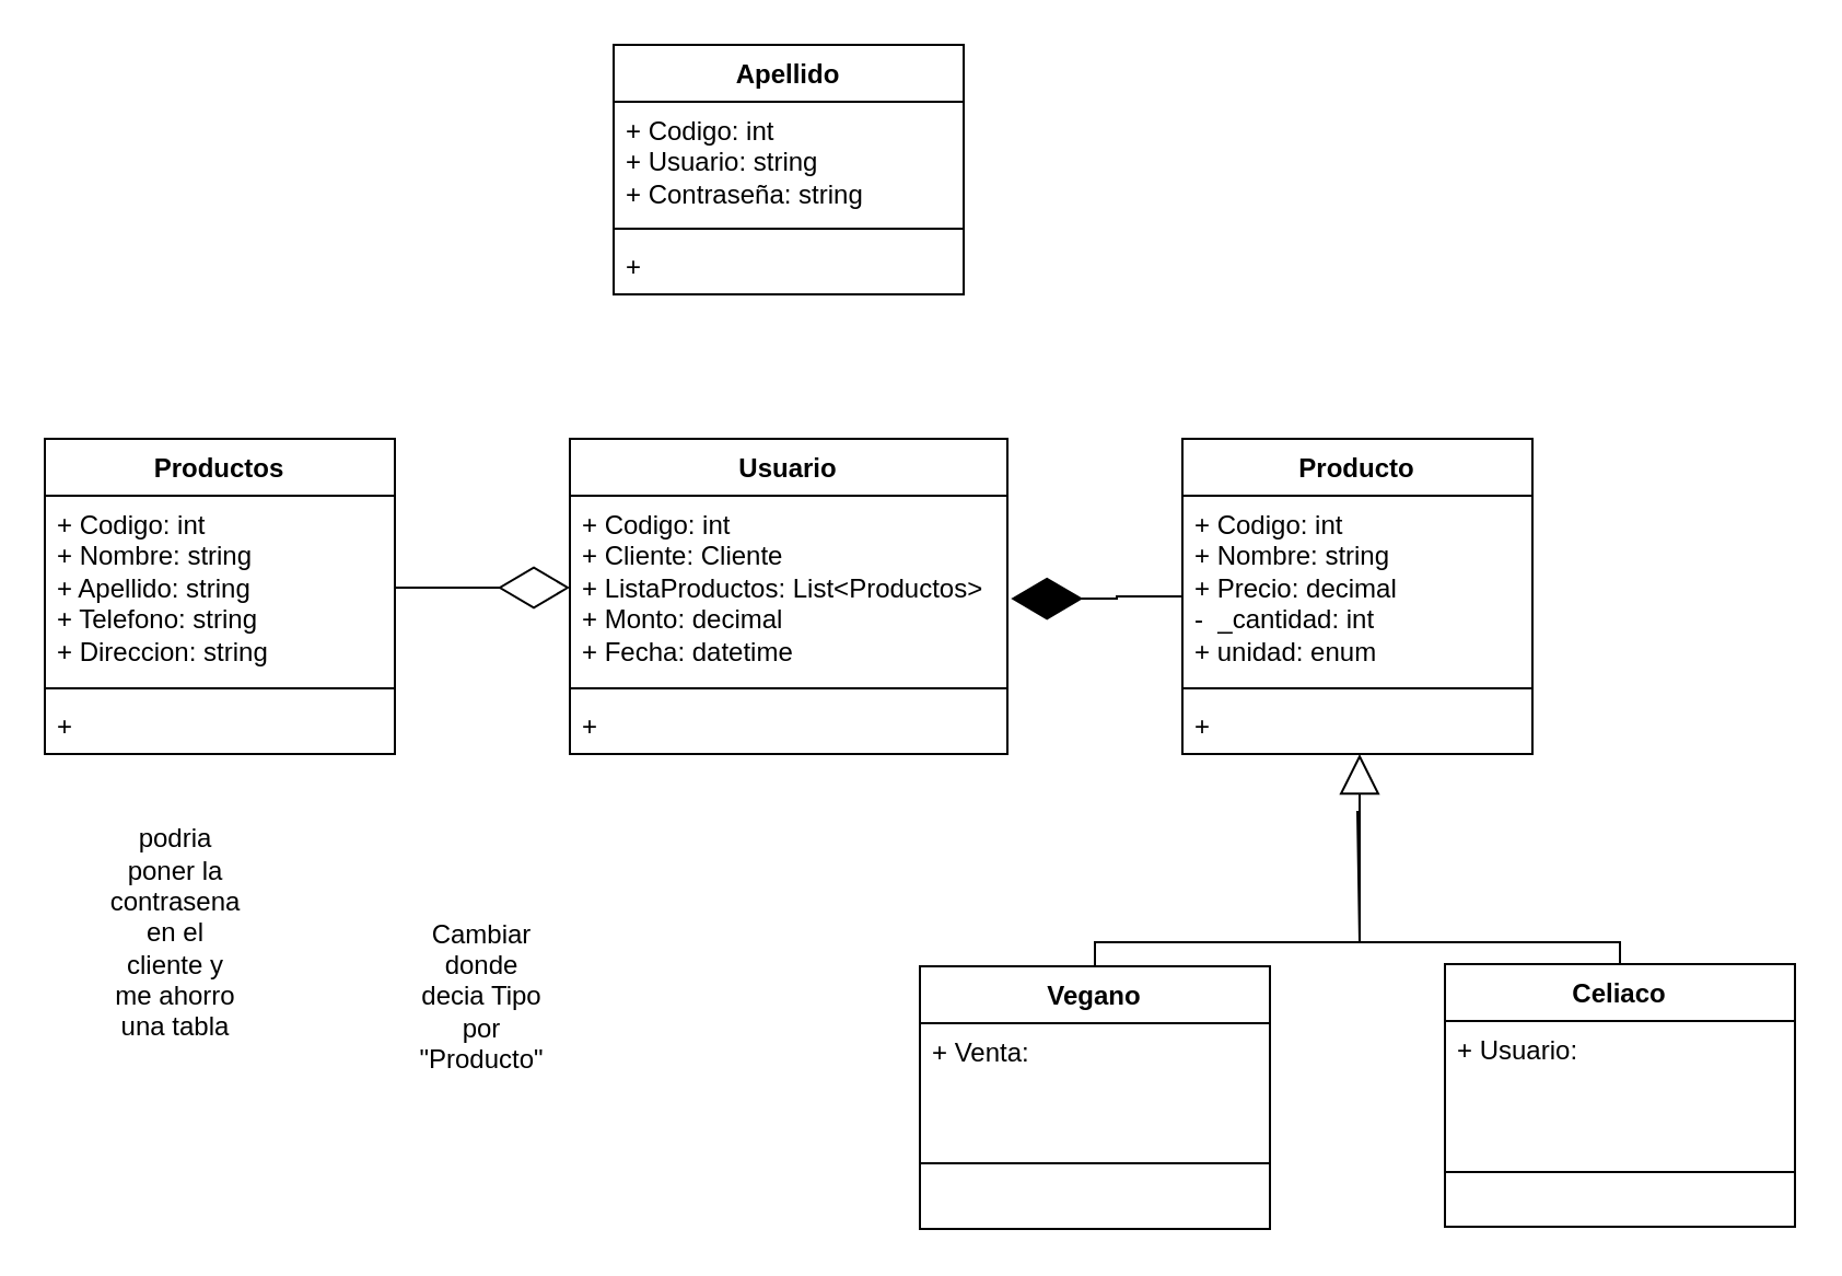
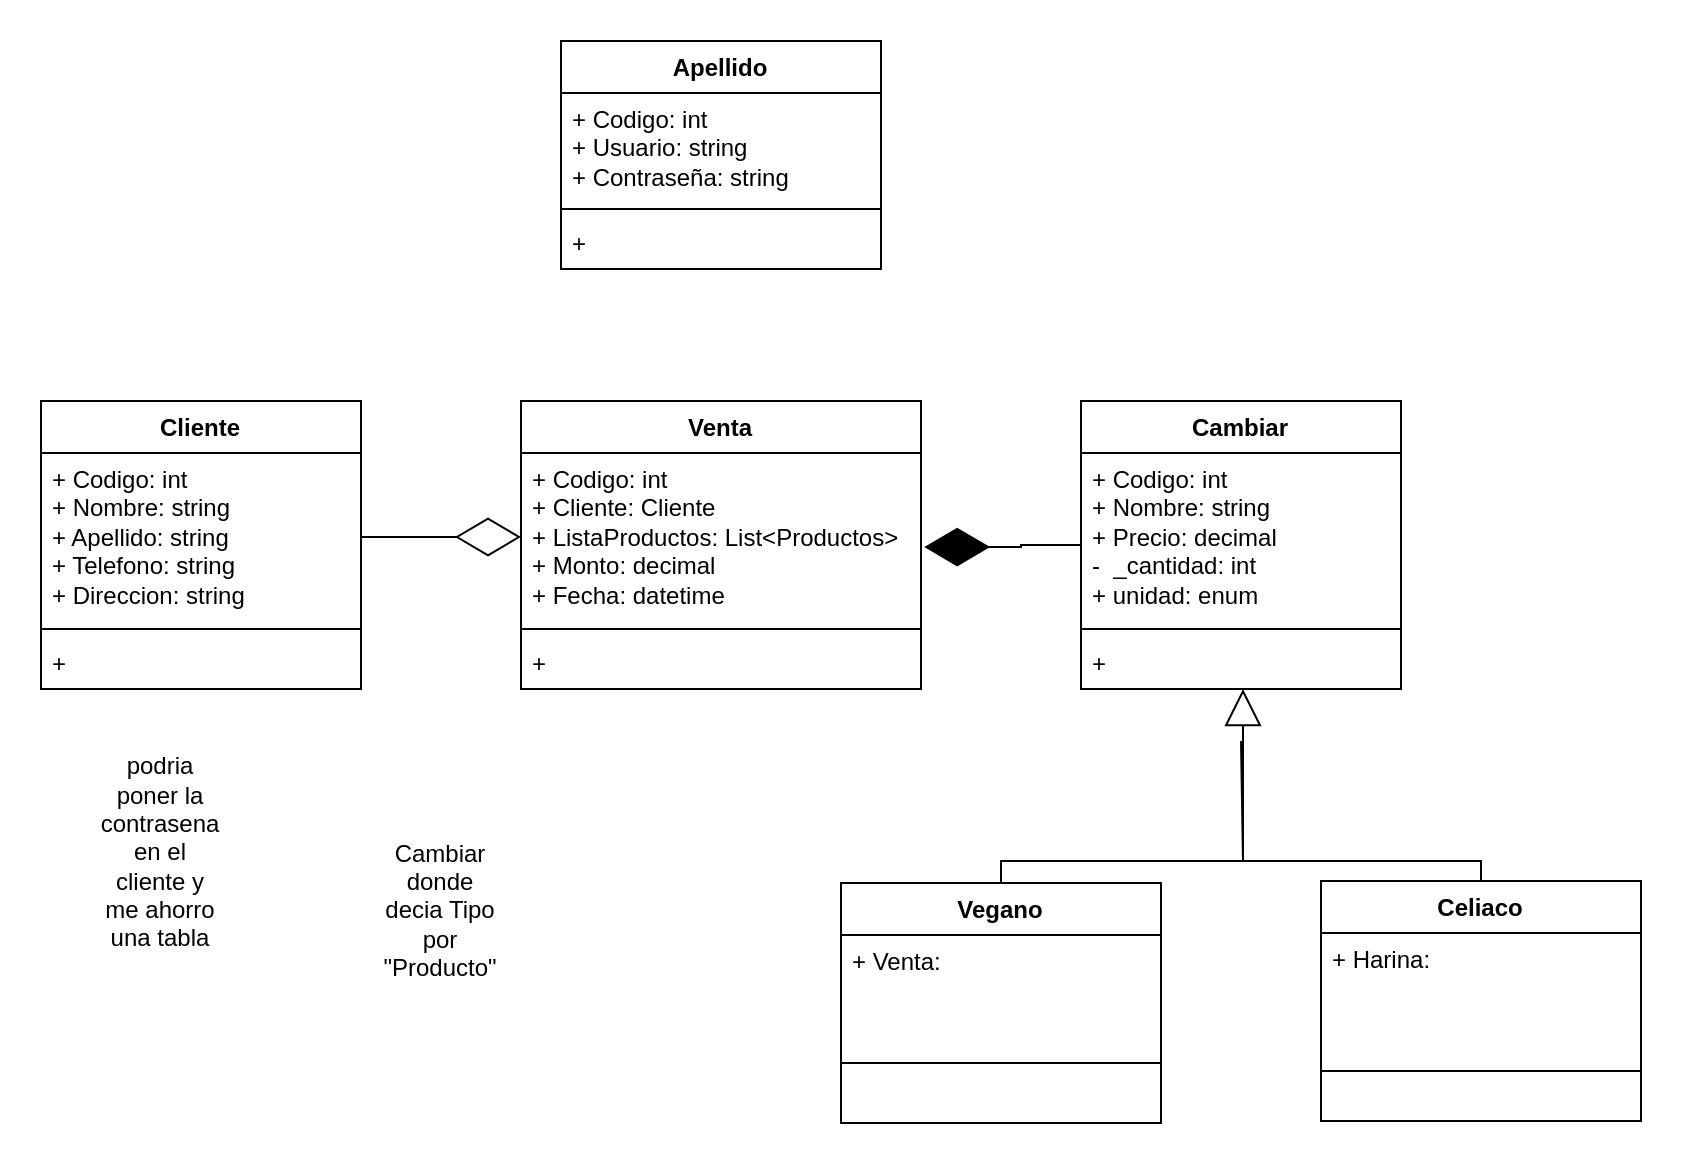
  <mxCell id="0" />
  <mxCell id="1" parent="0" />
- <mxCell id="2" value="Productos" style="swimlane;fontStyle=1;align=center;verticalAlign=top;childLayout=stackLayout;horizontal=1;startSize=26;horizontalStack=0;resizeParent=1;resizeParentMax=0;resizeLast=0;collapsible=1;marginBottom=0;whiteSpace=wrap;html=1;" parent="1" vertex="1"><mxGeometry x="20" y="200" width="160" height="144" as="geometry" /></mxCell>
+ <mxCell id="2" value="Cliente" style="swimlane;fontStyle=1;align=center;verticalAlign=top;childLayout=stackLayout;horizontal=1;startSize=26;horizontalStack=0;resizeParent=1;resizeParentMax=0;resizeLast=0;collapsible=1;marginBottom=0;whiteSpace=wrap;html=1;" parent="1" vertex="1"><mxGeometry x="20" y="200" width="160" height="144" as="geometry" /></mxCell>
  <mxCell id="3" value="+ Codigo: int&lt;br&gt;+ Nombre: string&lt;br&gt;+ Apellido: string&lt;br&gt;+ Telefono: string&lt;br&gt;+ Direccion: string&lt;br&gt;" style="text;strokeColor=none;fillColor=none;align=left;verticalAlign=top;spacingLeft=4;spacingRight=4;overflow=hidden;rotatable=0;points=[[0,0.5],[1,0.5]];portConstraint=eastwest;whiteSpace=wrap;html=1;" parent="2" vertex="1"><mxGeometry y="26" width="160" height="84" as="geometry" /></mxCell>
  <mxCell id="4" value="" style="line;strokeWidth=1;fillColor=none;align=left;verticalAlign=middle;spacingTop=-1;spacingLeft=3;spacingRight=3;rotatable=0;labelPosition=right;points=[];portConstraint=eastwest;strokeColor=inherit;" parent="2" vertex="1"><mxGeometry y="110" width="160" height="8" as="geometry" /></mxCell>
  <mxCell id="5" value="+&amp;nbsp;" style="text;strokeColor=none;fillColor=none;align=left;verticalAlign=top;spacingLeft=4;spacingRight=4;overflow=hidden;rotatable=0;points=[[0,0.5],[1,0.5]];portConstraint=eastwest;whiteSpace=wrap;html=1;" parent="2" vertex="1"><mxGeometry y="118" width="160" height="26" as="geometry" /></mxCell>
- <mxCell id="6" value="Usuario" style="swimlane;fontStyle=1;align=center;verticalAlign=top;childLayout=stackLayout;horizontal=1;startSize=26;horizontalStack=0;resizeParent=1;resizeParentMax=0;resizeLast=0;collapsible=1;marginBottom=0;whiteSpace=wrap;html=1;" parent="1" vertex="1"><mxGeometry x="260" y="200" width="200" height="144" as="geometry" /></mxCell>
+ <mxCell id="6" value="Venta" style="swimlane;fontStyle=1;align=center;verticalAlign=top;childLayout=stackLayout;horizontal=1;startSize=26;horizontalStack=0;resizeParent=1;resizeParentMax=0;resizeLast=0;collapsible=1;marginBottom=0;whiteSpace=wrap;html=1;" parent="1" vertex="1"><mxGeometry x="260" y="200" width="200" height="144" as="geometry" /></mxCell>
  <mxCell id="7" value="+ Codigo: int&lt;br&gt;+ Cliente: Cliente&lt;br&gt;+ ListaProductos: List&amp;lt;Productos&amp;gt;&lt;br&gt;+ Monto: decimal&lt;br&gt;+ Fecha: datetime" style="text;strokeColor=none;fillColor=none;align=left;verticalAlign=top;spacingLeft=4;spacingRight=4;overflow=hidden;rotatable=0;points=[[0,0.5],[1,0.5]];portConstraint=eastwest;whiteSpace=wrap;html=1;" parent="6" vertex="1"><mxGeometry y="26" width="200" height="84" as="geometry" /></mxCell>
  <mxCell id="8" value="" style="line;strokeWidth=1;fillColor=none;align=left;verticalAlign=middle;spacingTop=-1;spacingLeft=3;spacingRight=3;rotatable=0;labelPosition=right;points=[];portConstraint=eastwest;strokeColor=inherit;" parent="6" vertex="1"><mxGeometry y="110" width="200" height="8" as="geometry" /></mxCell>
  <mxCell id="9" value="+&amp;nbsp;" style="text;strokeColor=none;fillColor=none;align=left;verticalAlign=top;spacingLeft=4;spacingRight=4;overflow=hidden;rotatable=0;points=[[0,0.5],[1,0.5]];portConstraint=eastwest;whiteSpace=wrap;html=1;" parent="6" vertex="1"><mxGeometry y="118" width="200" height="26" as="geometry" /></mxCell>
  <mxCell id="10" style="edgeStyle=orthogonalEdgeStyle;rounded=0;orthogonalLoop=1;jettySize=auto;html=1;entryX=0;entryY=0.5;entryDx=0;entryDy=0;endArrow=diamondThin;endFill=0;endSize=30;" parent="1" source="3" target="7" edge="1"><mxGeometry relative="1" as="geometry" /></mxCell>
  <mxCell id="11" style="edgeStyle=orthogonalEdgeStyle;rounded=0;orthogonalLoop=1;jettySize=auto;html=1;entryX=1.008;entryY=0.56;entryDx=0;entryDy=0;entryPerimeter=0;endArrow=diamondThin;endFill=1;endSize=30;" parent="1" source="12" target="7" edge="1"><mxGeometry relative="1" as="geometry" /></mxCell>
- <mxCell id="12" value="Producto" style="swimlane;fontStyle=1;align=center;verticalAlign=top;childLayout=stackLayout;horizontal=1;startSize=26;horizontalStack=0;resizeParent=1;resizeParentMax=0;resizeLast=0;collapsible=1;marginBottom=0;whiteSpace=wrap;html=1;" parent="1" vertex="1"><mxGeometry x="540" y="200" width="160" height="144" as="geometry" /></mxCell>
+ <mxCell id="12" value="Cambiar" style="swimlane;fontStyle=1;align=center;verticalAlign=top;childLayout=stackLayout;horizontal=1;startSize=26;horizontalStack=0;resizeParent=1;resizeParentMax=0;resizeLast=0;collapsible=1;marginBottom=0;whiteSpace=wrap;html=1;" parent="1" vertex="1"><mxGeometry x="540" y="200" width="160" height="144" as="geometry" /></mxCell>
  <mxCell id="13" value="+ Codigo: int&lt;br&gt;+ Nombre: string&lt;br&gt;+ Precio: decimal&lt;br&gt;-&amp;nbsp; _cantidad: int&lt;br&gt;+ unidad: enum" style="text;strokeColor=none;fillColor=none;align=left;verticalAlign=top;spacingLeft=4;spacingRight=4;overflow=hidden;rotatable=0;points=[[0,0.5],[1,0.5]];portConstraint=eastwest;whiteSpace=wrap;html=1;" parent="12" vertex="1"><mxGeometry y="26" width="160" height="84" as="geometry" /></mxCell>
  <mxCell id="14" value="" style="line;strokeWidth=1;fillColor=none;align=left;verticalAlign=middle;spacingTop=-1;spacingLeft=3;spacingRight=3;rotatable=0;labelPosition=right;points=[];portConstraint=eastwest;strokeColor=inherit;" parent="12" vertex="1"><mxGeometry y="110" width="160" height="8" as="geometry" /></mxCell>
  <mxCell id="15" value="+&amp;nbsp;" style="text;strokeColor=none;fillColor=none;align=left;verticalAlign=top;spacingLeft=4;spacingRight=4;overflow=hidden;rotatable=0;points=[[0,0.5],[1,0.5]];portConstraint=eastwest;whiteSpace=wrap;html=1;" parent="12" vertex="1"><mxGeometry y="118" width="160" height="26" as="geometry" /></mxCell>
  <mxCell id="16" value="Celiaco" style="swimlane;fontStyle=1;align=center;verticalAlign=top;childLayout=stackLayout;horizontal=1;startSize=26;horizontalStack=0;resizeParent=1;resizeParentMax=0;resizeLast=0;collapsible=1;marginBottom=0;whiteSpace=wrap;html=1;" parent="1" vertex="1"><mxGeometry x="660" y="440" width="160" height="120" as="geometry" /></mxCell>
  <mxCell id="17" style="edgeStyle=orthogonalEdgeStyle;rounded=0;orthogonalLoop=1;jettySize=auto;html=1;endArrow=block;endFill=0;endSize=16;" edge="1" parent="16" target="15"><mxGeometry relative="1" as="geometry"><mxPoint x="-40" y="-90" as="targetPoint" /><mxPoint x="80" as="sourcePoint" /><Array as="points"><mxPoint x="80" y="-10" /><mxPoint x="-39" y="-10" /></Array></mxGeometry></mxCell>
- <mxCell id="18" value="+ Usuario:" style="text;strokeColor=none;fillColor=none;align=left;verticalAlign=top;spacingLeft=4;spacingRight=4;overflow=hidden;rotatable=0;points=[[0,0.5],[1,0.5]];portConstraint=eastwest;whiteSpace=wrap;html=1;" parent="16" vertex="1"><mxGeometry y="26" width="160" height="44" as="geometry" /></mxCell>
+ <mxCell id="18" value="+ Harina:" style="text;strokeColor=none;fillColor=none;align=left;verticalAlign=top;spacingLeft=4;spacingRight=4;overflow=hidden;rotatable=0;points=[[0,0.5],[1,0.5]];portConstraint=eastwest;whiteSpace=wrap;html=1;" parent="16" vertex="1"><mxGeometry y="26" width="160" height="44" as="geometry" /></mxCell>
  <mxCell id="19" value="" style="line;strokeWidth=1;fillColor=none;align=left;verticalAlign=middle;spacingTop=-1;spacingLeft=3;spacingRight=3;rotatable=0;labelPosition=right;points=[];portConstraint=eastwest;strokeColor=inherit;" parent="16" vertex="1"><mxGeometry y="70" width="160" height="50" as="geometry" /></mxCell>
  <mxCell id="20" value="Apellido" style="swimlane;fontStyle=1;align=center;verticalAlign=top;childLayout=stackLayout;horizontal=1;startSize=26;horizontalStack=0;resizeParent=1;resizeParentMax=0;resizeLast=0;collapsible=1;marginBottom=0;whiteSpace=wrap;html=1;" parent="1" vertex="1"><mxGeometry x="280" y="20" width="160" height="114" as="geometry" /></mxCell>
  <mxCell id="21" value="+ Codigo: int&lt;br&gt;+ Usuario: string&lt;br&gt;+ Contraseña: string" style="text;strokeColor=none;fillColor=none;align=left;verticalAlign=top;spacingLeft=4;spacingRight=4;overflow=hidden;rotatable=0;points=[[0,0.5],[1,0.5]];portConstraint=eastwest;whiteSpace=wrap;html=1;" parent="20" vertex="1"><mxGeometry y="26" width="160" height="54" as="geometry" /></mxCell>
  <mxCell id="22" value="" style="line;strokeWidth=1;fillColor=none;align=left;verticalAlign=middle;spacingTop=-1;spacingLeft=3;spacingRight=3;rotatable=0;labelPosition=right;points=[];portConstraint=eastwest;strokeColor=inherit;" parent="20" vertex="1"><mxGeometry y="80" width="160" height="8" as="geometry" /></mxCell>
  <mxCell id="23" value="+&amp;nbsp;" style="text;strokeColor=none;fillColor=none;align=left;verticalAlign=top;spacingLeft=4;spacingRight=4;overflow=hidden;rotatable=0;points=[[0,0.5],[1,0.5]];portConstraint=eastwest;whiteSpace=wrap;html=1;" parent="20" vertex="1"><mxGeometry y="88" width="160" height="26" as="geometry" /></mxCell>
  <mxCell id="24" value="podria poner la contrasena en el cliente y me ahorro una tabla" style="text;html=1;strokeColor=none;fillColor=none;align=center;verticalAlign=middle;whiteSpace=wrap;rounded=0;" vertex="1" parent="1"><mxGeometry x="50" y="411" width="60" height="30" as="geometry" /></mxCell>
  <mxCell id="25" value="Cambiar donde decia Tipo por &quot;Producto&quot;" style="text;html=1;strokeColor=none;fillColor=none;align=center;verticalAlign=middle;whiteSpace=wrap;rounded=0;" vertex="1" parent="1"><mxGeometry x="190" y="440" width="60" height="30" as="geometry" /></mxCell>
  <mxCell id="26" style="edgeStyle=orthogonalEdgeStyle;rounded=0;orthogonalLoop=1;jettySize=auto;html=1;endArrow=none;endFill=0;" edge="1" parent="1" source="27"><mxGeometry relative="1" as="geometry"><mxPoint x="620" y="370" as="targetPoint" /><Array as="points"><mxPoint x="500" y="430" /><mxPoint x="621" y="430" /></Array></mxGeometry></mxCell>
  <mxCell id="27" value="Vegano" style="swimlane;fontStyle=1;align=center;verticalAlign=top;childLayout=stackLayout;horizontal=1;startSize=26;horizontalStack=0;resizeParent=1;resizeParentMax=0;resizeLast=0;collapsible=1;marginBottom=0;whiteSpace=wrap;html=1;" vertex="1" parent="1"><mxGeometry x="420" y="441" width="160" height="120" as="geometry" /></mxCell>
  <mxCell id="28" value="+ Venta:" style="text;strokeColor=none;fillColor=none;align=left;verticalAlign=top;spacingLeft=4;spacingRight=4;overflow=hidden;rotatable=0;points=[[0,0.5],[1,0.5]];portConstraint=eastwest;whiteSpace=wrap;html=1;" vertex="1" parent="27"><mxGeometry y="26" width="160" height="34" as="geometry" /></mxCell>
  <mxCell id="29" value="" style="line;strokeWidth=1;fillColor=none;align=left;verticalAlign=middle;spacingTop=-1;spacingLeft=3;spacingRight=3;rotatable=0;labelPosition=right;points=[];portConstraint=eastwest;strokeColor=inherit;" vertex="1" parent="27"><mxGeometry y="60" width="160" height="60" as="geometry" /></mxCell>
